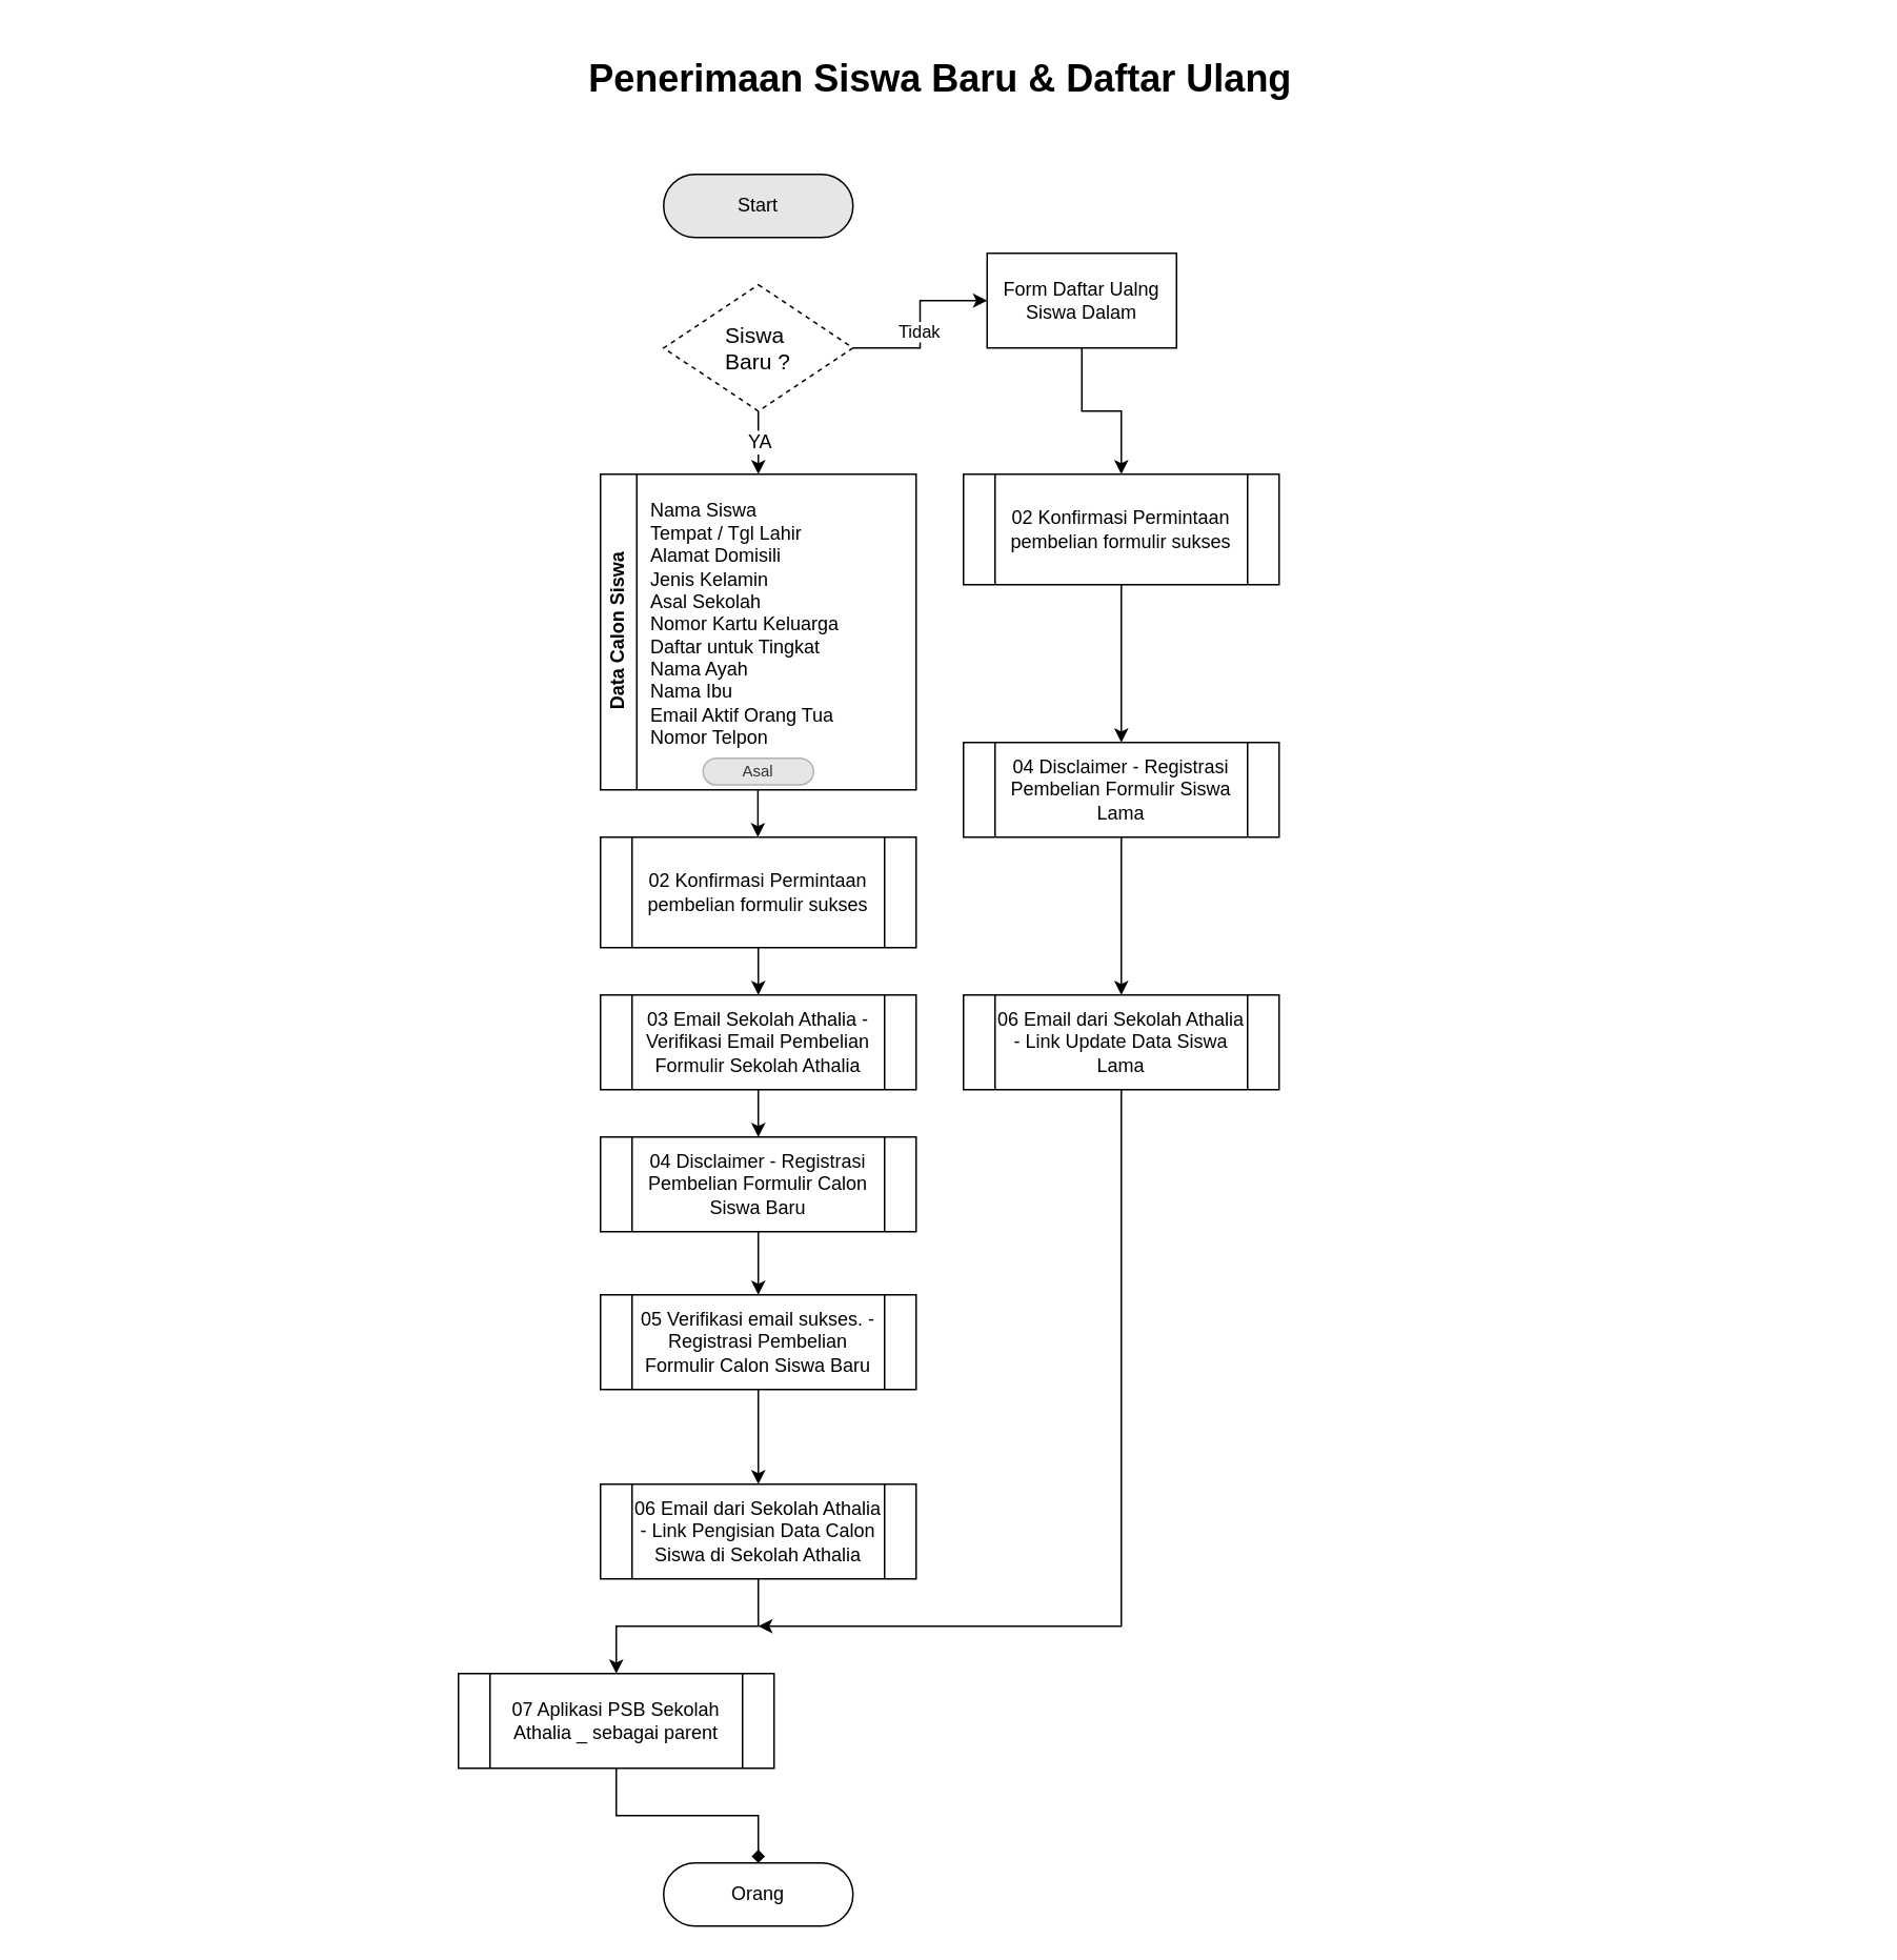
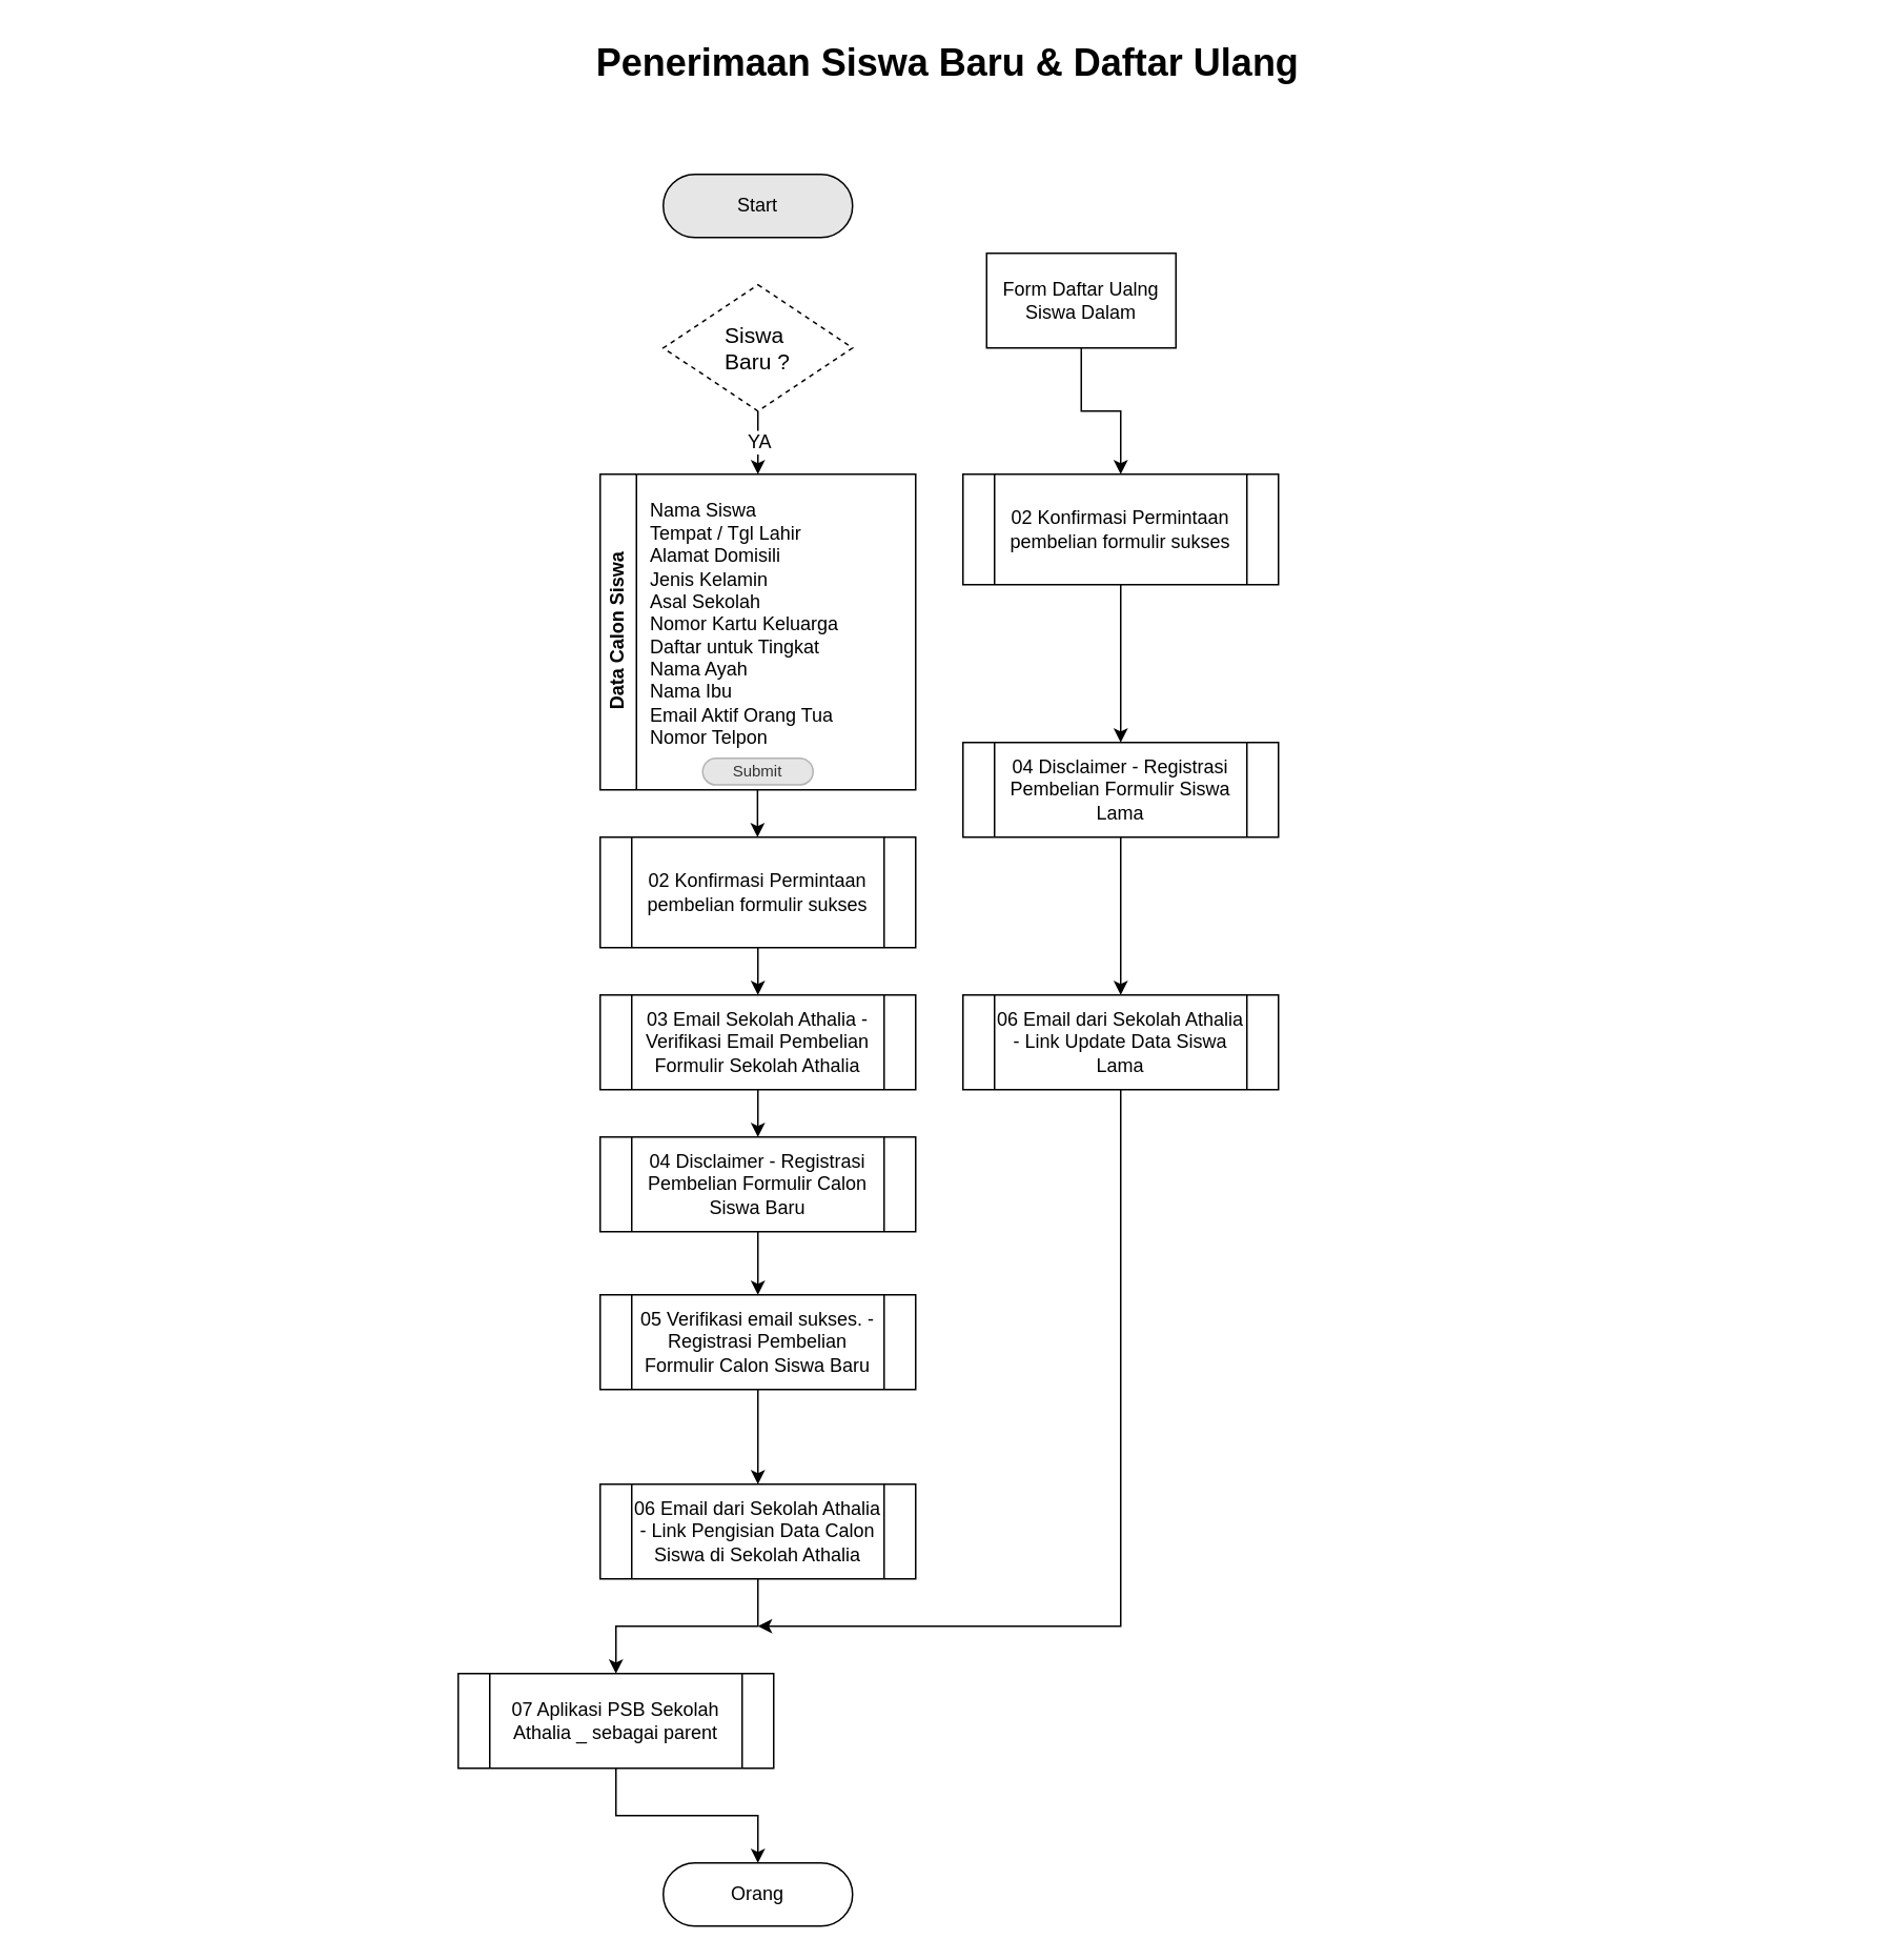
  <mxCell id="0" style=";html=1;" />
  <mxCell id="1" style=";html=1;" parent="0" />
- <mxCell id="2" value="Penerimaan Siswa Baru &amp;amp; Daftar Ulang" style="text;strokeColor=none;fillColor=none;html=1;fontSize=24;fontStyle=1;verticalAlign=middle;align=center;" parent="1" vertex="1"><mxGeometry x="15" y="30" width="1160" height="40" as="geometry" /></mxCell>
+ <mxCell id="2" value="Penerimaan Siswa Baru &amp;amp; Daftar Ulang" style="text;strokeColor=none;fillColor=none;html=1;fontSize=24;fontStyle=1;verticalAlign=middle;align=center;" parent="1" vertex="1"><mxGeometry x="20" y="20" width="1160" height="40" as="geometry" /></mxCell>
  <mxCell id="3" style="edgeStyle=orthogonalEdgeStyle;rounded=0;orthogonalLoop=1;jettySize=auto;html=1;exitX=0.5;exitY=1;exitDx=0;exitDy=0;" edge="1" parent="1" source="7"><mxGeometry relative="1" as="geometry"><mxPoint x="480" y="300" as="targetPoint" /></mxGeometry></mxCell>
  <mxCell id="4" value="&lt;font style=&quot;font-size: 12px;&quot;&gt;YA&lt;/font&gt;" style="edgeLabel;html=1;align=center;verticalAlign=middle;resizable=0;points=[];" vertex="1" connectable="0" parent="3"><mxGeometry x="-0.453" y="1" relative="1" as="geometry"><mxPoint x="-1" y="8" as="offset" /></mxGeometry></mxCell>
- <mxCell id="5" value="" style="edgeStyle=orthogonalEdgeStyle;rounded=0;orthogonalLoop=1;jettySize=auto;html=1;" edge="1" parent="1" source="7" target="20"><mxGeometry relative="1" as="geometry" /></mxCell>
- <mxCell id="6" value="Tidak" style="edgeLabel;html=1;align=center;verticalAlign=middle;resizable=0;points=[];" vertex="1" connectable="0" parent="5"><mxGeometry x="-0.073" y="1" relative="1" as="geometry"><mxPoint as="offset" /></mxGeometry></mxCell>
  <mxCell id="7" value="&lt;font style=&quot;font-size: 14px;&quot;&gt;Siswa&amp;nbsp;&lt;/font&gt;&lt;div&gt;&lt;font style=&quot;font-size: 14px;&quot;&gt;Baru ?&lt;/font&gt;&lt;/div&gt;" style="rhombus;whiteSpace=wrap;html=1;dashed=1;" vertex="1" parent="1"><mxGeometry x="420" y="180" width="120" height="80" as="geometry" /></mxCell>
  <mxCell id="8" style="edgeStyle=orthogonalEdgeStyle;rounded=0;orthogonalLoop=1;jettySize=auto;html=1;" edge="1" parent="1"><mxGeometry relative="1" as="geometry"><mxPoint x="479.75" y="530" as="targetPoint" /><mxPoint x="479.75" y="500" as="sourcePoint" /></mxGeometry></mxCell>
  <mxCell id="9" value="Data Calon Siswa" style="swimlane;horizontal=0;whiteSpace=wrap;html=1;" vertex="1" parent="1"><mxGeometry x="380" y="300" width="200" height="200" as="geometry" /></mxCell>
  <mxCell id="10" value="Nama Siswa&lt;div&gt;Tempat / Tgl Lahir&lt;/div&gt;&lt;div&gt;Alamat Domisili&lt;br&gt;Jenis Kelamin&lt;br&gt;Asal Sekolah&lt;/div&gt;&lt;div&gt;Nomor Kartu Keluarga&lt;/div&gt;&lt;div&gt;Daftar untuk Tingkat&lt;/div&gt;&lt;div&gt;Nama Ayah&lt;/div&gt;&lt;div&gt;Nama Ibu&lt;br&gt;Email Aktif Orang Tua&lt;/div&gt;&lt;div&gt;Nomor Telpon&amp;nbsp;&lt;/div&gt;" style="text;html=1;align=left;verticalAlign=middle;resizable=0;points=[];autosize=1;strokeColor=none;fillColor=none;" vertex="1" parent="9"><mxGeometry x="30" y="10" width="140" height="170" as="geometry" /></mxCell>
- <mxCell id="11" value="Asal" style="rounded=1;html=1;shadow=0;dashed=0;whiteSpace=wrap;fontSize=10;fillColor=#E6E6E6;align=center;strokeColor=#B3B3B3;fontColor=#333333;arcSize=50;" vertex="1" parent="9"><mxGeometry x="65" y="180" width="70" height="16.88" as="geometry" /></mxCell>
+ <mxCell id="11" value="Submit" style="rounded=1;html=1;shadow=0;dashed=0;whiteSpace=wrap;fontSize=10;fillColor=#E6E6E6;align=center;strokeColor=#B3B3B3;fontColor=#333333;arcSize=50;" vertex="1" parent="9"><mxGeometry x="65" y="180" width="70" height="16.88" as="geometry" /></mxCell>
  <mxCell id="12" value="" style="edgeStyle=orthogonalEdgeStyle;rounded=0;orthogonalLoop=1;jettySize=auto;html=1;" edge="1" parent="1" source="13" target="15"><mxGeometry relative="1" as="geometry" /></mxCell>
  <mxCell id="13" value="03 Email Sekolah Athalia - Verifikasi Email Pembelian Formulir Sekolah Athalia" style="shape=process;whiteSpace=wrap;html=1;backgroundOutline=1;" vertex="1" parent="1"><mxGeometry x="380" y="630" width="200" height="60" as="geometry" /></mxCell>
  <mxCell id="14" value="" style="edgeStyle=orthogonalEdgeStyle;rounded=0;orthogonalLoop=1;jettySize=auto;html=1;" edge="1" parent="1" source="15" target="22"><mxGeometry relative="1" as="geometry" /></mxCell>
  <mxCell id="15" value="04 Disclaimer - Registrasi Pembelian Formulir Calon Siswa Baru" style="shape=process;whiteSpace=wrap;html=1;backgroundOutline=1;" vertex="1" parent="1"><mxGeometry x="380" y="720" width="200" height="60" as="geometry" /></mxCell>
  <mxCell id="16" value="" style="edgeStyle=orthogonalEdgeStyle;rounded=0;orthogonalLoop=1;jettySize=auto;html=1;entryX=0.5;entryY=0;entryDx=0;entryDy=0;" edge="1" parent="1" source="17" target="13"><mxGeometry relative="1" as="geometry"><mxPoint x="480" y="620" as="targetPoint" /></mxGeometry></mxCell>
  <mxCell id="17" value="02 Konfirmasi Permintaan pembelian formulir sukses" style="shape=process;whiteSpace=wrap;html=1;backgroundOutline=1;" vertex="1" parent="1"><mxGeometry x="380" y="530" width="200" height="70" as="geometry" /></mxCell>
  <mxCell id="18" value="Start" style="rounded=1;whiteSpace=wrap;html=1;arcSize=50;fillColor=#e6e6e6;" vertex="1" parent="1"><mxGeometry x="420" y="110" width="120" height="40" as="geometry" /></mxCell>
  <mxCell id="19" value="" style="edgeStyle=orthogonalEdgeStyle;rounded=0;orthogonalLoop=1;jettySize=auto;html=1;" edge="1" parent="1" source="20" target="28"><mxGeometry relative="1" as="geometry" /></mxCell>
  <mxCell id="20" value="Form Daftar Ualng Siswa Dalam" style="whiteSpace=wrap;html=1;" vertex="1" parent="1"><mxGeometry x="625" y="160" width="120" height="60" as="geometry" /></mxCell>
  <mxCell id="21" value="" style="edgeStyle=orthogonalEdgeStyle;rounded=0;orthogonalLoop=1;jettySize=auto;html=1;" edge="1" parent="1" source="22" target="24"><mxGeometry relative="1" as="geometry" /></mxCell>
  <mxCell id="22" value="05 Verifikasi email sukses. - Registrasi Pembelian Formulir Calon Siswa Baru" style="shape=process;whiteSpace=wrap;html=1;backgroundOutline=1;" vertex="1" parent="1"><mxGeometry x="380" y="820" width="200" height="60" as="geometry" /></mxCell>
  <mxCell id="23" value="" style="edgeStyle=orthogonalEdgeStyle;rounded=0;orthogonalLoop=1;jettySize=auto;html=1;" edge="1" parent="1" source="24" target="26"><mxGeometry relative="1" as="geometry" /></mxCell>
  <mxCell id="24" value="06 Email dari Sekolah Athalia - Link Pengisian Data Calon Siswa di Sekolah Athalia" style="shape=process;whiteSpace=wrap;html=1;backgroundOutline=1;" vertex="1" parent="1"><mxGeometry x="380" y="940" width="200" height="60" as="geometry" /></mxCell>
- <mxCell id="25" value="" style="edgeStyle=orthogonalEdgeStyle;rounded=0;orthogonalLoop=1;jettySize=auto;html=1;endArrow=diamond;" edge="1" parent="1" source="26" target="33"><mxGeometry relative="1" as="geometry" /></mxCell>
+ <mxCell id="25" value="" style="edgeStyle=orthogonalEdgeStyle;rounded=0;orthogonalLoop=1;jettySize=auto;html=1;" edge="1" parent="1" source="26" target="33"><mxGeometry relative="1" as="geometry" /></mxCell>
  <mxCell id="26" value="07 Aplikasi PSB Sekolah Athalia _ sebagai parent" style="shape=process;whiteSpace=wrap;html=1;backgroundOutline=1;" vertex="1" parent="1"><mxGeometry x="290" y="1060" width="200" height="60" as="geometry" /></mxCell>
  <mxCell id="27" value="" style="edgeStyle=orthogonalEdgeStyle;rounded=0;orthogonalLoop=1;jettySize=auto;html=1;" edge="1" parent="1" source="28" target="32"><mxGeometry relative="1" as="geometry" /></mxCell>
  <mxCell id="28" value="02 Konfirmasi Permintaan pembelian formulir sukses" style="shape=process;whiteSpace=wrap;html=1;backgroundOutline=1;" vertex="1" parent="1"><mxGeometry x="610" y="300" width="200" height="70" as="geometry" /></mxCell>
  <mxCell id="29" style="edgeStyle=orthogonalEdgeStyle;rounded=0;orthogonalLoop=1;jettySize=auto;html=1;" edge="1" parent="1" source="30"><mxGeometry relative="1" as="geometry"><mxPoint x="480" y="1030" as="targetPoint" /><Array as="points"><mxPoint x="710" y="1030" /></Array></mxGeometry></mxCell>
  <mxCell id="30" value="06 Email dari Sekolah Athalia - Link Update Data Siswa Lama" style="shape=process;whiteSpace=wrap;html=1;backgroundOutline=1;" vertex="1" parent="1"><mxGeometry x="610" y="630" width="200" height="60" as="geometry" /></mxCell>
  <mxCell id="31" value="" style="edgeStyle=orthogonalEdgeStyle;rounded=0;orthogonalLoop=1;jettySize=auto;html=1;" edge="1" parent="1" source="32" target="30"><mxGeometry relative="1" as="geometry" /></mxCell>
  <mxCell id="32" value="04 Disclaimer - Registrasi Pembelian Formulir Siswa Lama" style="shape=process;whiteSpace=wrap;html=1;backgroundOutline=1;" vertex="1" parent="1"><mxGeometry x="610" y="470" width="200" height="60" as="geometry" /></mxCell>
  <mxCell id="33" value="Orang" style="rounded=1;whiteSpace=wrap;html=1;arcSize=50;" vertex="1" parent="1"><mxGeometry x="420" y="1180" width="120" height="40" as="geometry" /></mxCell>
